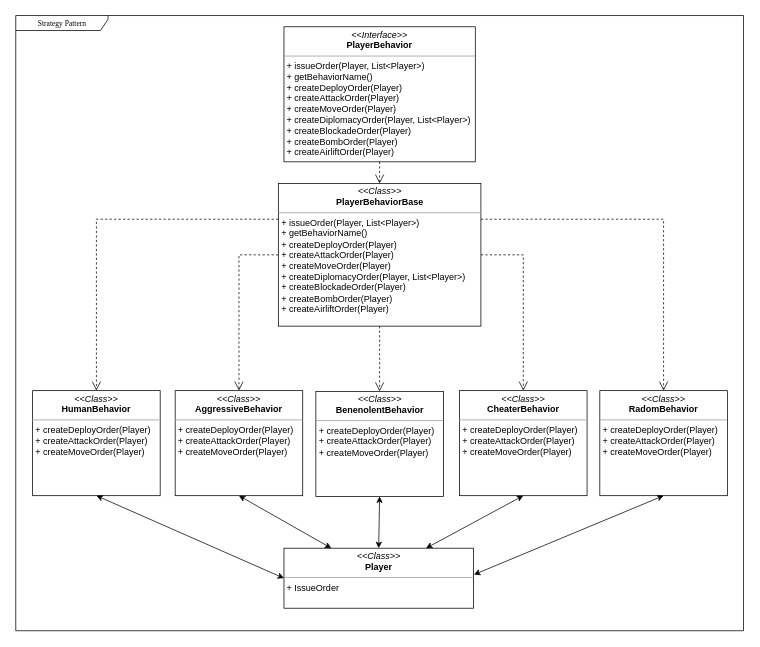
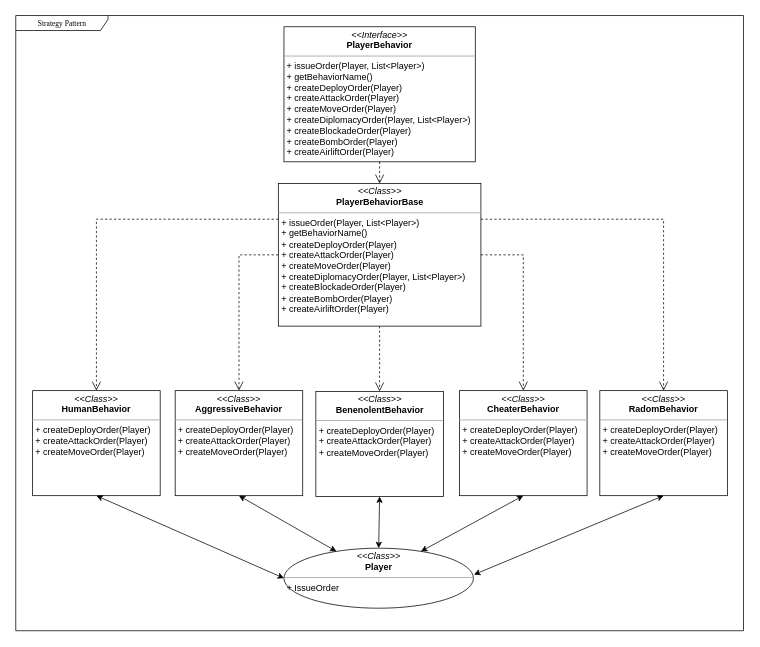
  <mxCell id="0" />
  <mxCell id="1" parent="0" />
  <mxCell id="2" value="Strategy Pattern" style="shape=umlFrame;whiteSpace=wrap;html=1;rounded=0;shadow=0;comic=0;labelBackgroundColor=none;strokeWidth=1;fontFamily=Verdana;fontSize=10;align=center;width=123;height=20;" parent="1" vertex="1"><mxGeometry x="20.5" y="20" width="970" height="820" as="geometry" /></mxCell>
- <mxCell id="3" value="&lt;p style=&quot;margin:0px;margin-top:4px;text-align:center;&quot;&gt;&lt;i&gt;&amp;lt;&amp;lt;Class&amp;gt;&amp;gt;&lt;/i&gt;&lt;br&gt;&lt;b&gt;Player&lt;/b&gt;&lt;/p&gt;&lt;hr size=&quot;1&quot;&gt;&lt;p style=&quot;margin:0px;margin-left:4px;&quot;&gt;+ IssueOrder&lt;/p&gt;" style="verticalAlign=top;align=left;overflow=fill;fontSize=12;fontFamily=Helvetica;html=1;rounded=0;shadow=0;comic=0;labelBackgroundColor=none;strokeWidth=1" parent="1" vertex="1"><mxGeometry x="378" y="730" width="252.5" height="80" as="geometry" /></mxCell>
+ <mxCell id="3" value="&lt;p style=&quot;margin:0px;margin-top:4px;text-align:center;&quot;&gt;&lt;i&gt;&amp;lt;&amp;lt;Class&amp;gt;&amp;gt;&lt;/i&gt;&lt;br&gt;&lt;b&gt;Player&lt;/b&gt;&lt;/p&gt;&lt;hr size=&quot;1&quot;&gt;&lt;p style=&quot;margin:0px;margin-left:4px;&quot;&gt;+ IssueOrder&lt;/p&gt;" style="ellipse;verticalAlign=top;align=left;overflow=fill;fontSize=12;fontFamily=Helvetica;html=1;shadow=0;comic=0;labelBackgroundColor=none;strokeWidth=1;" parent="1" vertex="1"><mxGeometry x="378" y="730" width="252.5" height="80" as="geometry" /></mxCell>
  <mxCell id="4" value="&lt;p style=&quot;margin:0px;margin-top:4px;text-align:center;&quot;&gt;&lt;i&gt;&amp;lt;&amp;lt;Interface&amp;gt;&amp;gt;&lt;/i&gt;&lt;br&gt;&lt;b&gt;PlayerBehavior&lt;/b&gt;&lt;/p&gt;&lt;hr size=&quot;1&quot;&gt;&lt;p style=&quot;margin:0px;margin-left:4px;&quot;&gt;+ issueOrder(Player, List&amp;lt;Player&amp;gt;)&lt;br&gt;&lt;/p&gt;&lt;p style=&quot;margin:0px;margin-left:4px;&quot;&gt;+ getBehaviorName()&lt;/p&gt;&lt;p style=&quot;margin:0px;margin-left:4px;&quot;&gt;+ createDeployOrder(Player)&lt;/p&gt;&lt;p style=&quot;margin:0px;margin-left:4px;&quot;&gt;+ createAttackOrder(Player)&lt;/p&gt;&lt;p style=&quot;margin:0px;margin-left:4px;&quot;&gt;+ createMoveOrder(Player)&lt;/p&gt;&lt;p style=&quot;margin:0px;margin-left:4px;&quot;&gt;+ createDiplomacyOrder(Player, List&amp;lt;Player&amp;gt;)&lt;/p&gt;&lt;p style=&quot;margin:0px;margin-left:4px;&quot;&gt;+ createBlockadeOrder(Player)&lt;/p&gt;&lt;p style=&quot;margin:0px;margin-left:4px;&quot;&gt;+ createBombOrder(Player)&lt;/p&gt;&lt;p style=&quot;margin:0px;margin-left:4px;&quot;&gt;+ createAirliftOrder(Player)&lt;/p&gt;&lt;p style=&quot;margin:0px;margin-left:4px;&quot;&gt;&lt;br&gt;&lt;/p&gt;" style="verticalAlign=top;align=left;overflow=fill;fontSize=12;fontFamily=Helvetica;html=1;rounded=0;shadow=0;comic=0;labelBackgroundColor=none;strokeWidth=1" parent="1" vertex="1"><mxGeometry x="378" y="35" width="255" height="180" as="geometry" /></mxCell>
  <mxCell id="5" value="&lt;p style=&quot;margin:0px;margin-top:4px;text-align:center;&quot;&gt;&lt;i&gt;&amp;lt;&amp;lt;Class&amp;gt;&amp;gt;&lt;/i&gt;&lt;br&gt;&lt;b&gt;PlayerBehaviorBase&lt;/b&gt;&lt;/p&gt;&lt;hr size=&quot;1&quot;&gt;&lt;p style=&quot;margin: 0px 0px 0px 4px;&quot;&gt;+ issueOrder(Player, List&amp;lt;Player&amp;gt;)&lt;br&gt;&lt;/p&gt;&lt;p style=&quot;margin: 0px 0px 0px 4px;&quot;&gt;+ getBehaviorName()&lt;/p&gt;&lt;p style=&quot;margin: 0px 0px 0px 4px;&quot;&gt;+ createDeployOrder(Player)&lt;/p&gt;&lt;p style=&quot;margin: 0px 0px 0px 4px;&quot;&gt;+ createAttackOrder(Player)&lt;/p&gt;&lt;p style=&quot;margin: 0px 0px 0px 4px;&quot;&gt;+ createMoveOrder(Player)&lt;/p&gt;&lt;p style=&quot;margin: 0px 0px 0px 4px;&quot;&gt;+ createDiplomacyOrder(Player, List&amp;lt;Player&amp;gt;)&lt;/p&gt;&lt;p style=&quot;margin: 0px 0px 0px 4px;&quot;&gt;+ createBlockadeOrder(Player)&lt;/p&gt;&lt;p style=&quot;margin: 0px 0px 0px 4px;&quot;&gt;+ createBombOrder(Player)&lt;/p&gt;&lt;p style=&quot;margin: 0px 0px 0px 4px;&quot;&gt;+ createAirliftOrder(Player)&lt;/p&gt;" style="verticalAlign=top;align=left;overflow=fill;fontSize=12;fontFamily=Helvetica;html=1;rounded=0;shadow=0;comic=0;labelBackgroundColor=none;strokeWidth=1" parent="1" vertex="1"><mxGeometry x="370.5" y="244" width="270" height="190" as="geometry" /></mxCell>
  <mxCell id="6" style="edgeStyle=orthogonalEdgeStyle;rounded=0;html=1;dashed=1;labelBackgroundColor=none;startFill=0;endArrow=open;endFill=0;endSize=10;fontFamily=Verdana;fontSize=10;exitX=0.5;exitY=1;exitDx=0;exitDy=0;entryX=0.5;entryY=0;entryDx=0;entryDy=0;" parent="1" source="4" target="5" edge="1"><mxGeometry relative="1" as="geometry"><Array as="points" /><mxPoint x="383" y="460" as="targetPoint" /></mxGeometry></mxCell>
  <mxCell id="7" style="edgeStyle=orthogonalEdgeStyle;rounded=0;html=1;dashed=1;labelBackgroundColor=none;startFill=0;endArrow=open;endFill=0;endSize=10;fontFamily=Verdana;fontSize=10;exitX=0;exitY=0.25;exitDx=0;exitDy=0;entryX=0.5;entryY=0;entryDx=0;entryDy=0;" parent="1" source="5" target="8" edge="1"><mxGeometry relative="1" as="geometry"><Array as="points" /><mxPoint x="143" y="770" as="targetPoint" /></mxGeometry></mxCell>
  <mxCell id="8" value="&lt;p style=&quot;margin:0px;margin-top:4px;text-align:center;&quot;&gt;&lt;i&gt;&amp;lt;&amp;lt;Class&amp;gt;&amp;gt;&lt;/i&gt;&lt;br&gt;&lt;b&gt;HumanBehavior&lt;/b&gt;&lt;/p&gt;&lt;hr size=&quot;1&quot;&gt;&lt;p style=&quot;margin: 0px 0px 0px 4px;&quot;&gt;+ createDeployOrder(Player)&lt;/p&gt;&lt;p style=&quot;margin: 0px 0px 0px 4px;&quot;&gt;+ createAttackOrder(Player)&lt;/p&gt;&lt;p style=&quot;margin: 0px 0px 0px 4px;&quot;&gt;+ createMoveOrder(Player)&lt;/p&gt;" style="verticalAlign=top;align=left;overflow=fill;fontSize=12;fontFamily=Helvetica;html=1;rounded=0;shadow=0;comic=0;labelBackgroundColor=none;strokeWidth=1" parent="1" vertex="1"><mxGeometry x="43" y="520" width="170" height="140" as="geometry" /></mxCell>
  <mxCell id="9" value="&lt;p style=&quot;margin:0px;margin-top:4px;text-align:center;&quot;&gt;&lt;i&gt;&amp;lt;&amp;lt;Class&amp;gt;&amp;gt;&lt;/i&gt;&lt;br&gt;&lt;b&gt;AggressiveBehavior&lt;/b&gt;&lt;/p&gt;&lt;hr size=&quot;1&quot;&gt;&lt;p style=&quot;margin: 0px 0px 0px 4px;&quot;&gt;+ createDeployOrder(Player)&lt;/p&gt;&lt;p style=&quot;margin: 0px 0px 0px 4px;&quot;&gt;+ createAttackOrder(Player)&lt;/p&gt;&lt;p style=&quot;margin: 0px 0px 0px 4px;&quot;&gt;+ createMoveOrder(Player)&lt;/p&gt;" style="verticalAlign=top;align=left;overflow=fill;fontSize=12;fontFamily=Helvetica;html=1;rounded=0;shadow=0;comic=0;labelBackgroundColor=none;strokeWidth=1" vertex="1" parent="1"><mxGeometry x="233" y="520" width="170" height="140" as="geometry" /></mxCell>
  <mxCell id="10" value="&lt;p style=&quot;margin:0px;margin-top:4px;text-align:center;&quot;&gt;&lt;i&gt;&amp;lt;&amp;lt;Class&amp;gt;&amp;gt;&lt;/i&gt;&lt;br&gt;&lt;b&gt;BenenolentBehavior&lt;/b&gt;&lt;/p&gt;&lt;hr size=&quot;1&quot;&gt;&lt;p style=&quot;margin: 0px 0px 0px 4px;&quot;&gt;+ createDeployOrder(Player)&lt;/p&gt;&lt;p style=&quot;margin: 0px 0px 0px 4px;&quot;&gt;+ createAttackOrder(Player)&lt;/p&gt;&lt;p style=&quot;margin: 0px 0px 0px 4px;&quot;&gt;+ createMoveOrder(Player)&lt;/p&gt;" style="verticalAlign=top;align=left;overflow=fill;fontSize=12;fontFamily=Helvetica;html=1;rounded=0;shadow=0;comic=0;labelBackgroundColor=none;strokeWidth=1" vertex="1" parent="1"><mxGeometry x="420.5" y="521" width="170" height="140" as="geometry" /></mxCell>
  <mxCell id="11" value="&lt;p style=&quot;margin:0px;margin-top:4px;text-align:center;&quot;&gt;&lt;i&gt;&amp;lt;&amp;lt;Class&amp;gt;&amp;gt;&lt;/i&gt;&lt;br&gt;&lt;b&gt;CheaterBehavior&lt;/b&gt;&lt;/p&gt;&lt;hr size=&quot;1&quot;&gt;&lt;p style=&quot;margin: 0px 0px 0px 4px;&quot;&gt;+ createDeployOrder(Player)&lt;/p&gt;&lt;p style=&quot;margin: 0px 0px 0px 4px;&quot;&gt;+ createAttackOrder(Player)&lt;/p&gt;&lt;p style=&quot;margin: 0px 0px 0px 4px;&quot;&gt;+ createMoveOrder(Player)&lt;/p&gt;" style="verticalAlign=top;align=left;overflow=fill;fontSize=12;fontFamily=Helvetica;html=1;rounded=0;shadow=0;comic=0;labelBackgroundColor=none;strokeWidth=1" vertex="1" parent="1"><mxGeometry x="612" y="520" width="170" height="140" as="geometry" /></mxCell>
  <mxCell id="12" value="&lt;p style=&quot;margin:0px;margin-top:4px;text-align:center;&quot;&gt;&lt;i&gt;&amp;lt;&amp;lt;Class&amp;gt;&amp;gt;&lt;/i&gt;&lt;br&gt;&lt;b&gt;RadomBehavior&lt;/b&gt;&lt;/p&gt;&lt;hr size=&quot;1&quot;&gt;&lt;p style=&quot;margin: 0px 0px 0px 4px;&quot;&gt;+ createDeployOrder(Player)&lt;/p&gt;&lt;p style=&quot;margin: 0px 0px 0px 4px;&quot;&gt;+ createAttackOrder(Player)&lt;/p&gt;&lt;p style=&quot;margin: 0px 0px 0px 4px;&quot;&gt;+ createMoveOrder(Player)&lt;/p&gt;" style="verticalAlign=top;align=left;overflow=fill;fontSize=12;fontFamily=Helvetica;html=1;rounded=0;shadow=0;comic=0;labelBackgroundColor=none;strokeWidth=1" vertex="1" parent="1"><mxGeometry x="799" y="520" width="170" height="140" as="geometry" /></mxCell>
  <mxCell id="13" value="" style="endArrow=classic;startArrow=classic;html=1;rounded=0;entryX=0.5;entryY=1;entryDx=0;entryDy=0;exitX=0;exitY=0.5;exitDx=0;exitDy=0;" edge="1" parent="1" source="3" target="8"><mxGeometry width="50" height="50" relative="1" as="geometry"><mxPoint x="103" y="720" as="sourcePoint" /><mxPoint x="153" y="670" as="targetPoint" /></mxGeometry></mxCell>
  <mxCell id="14" value="" style="endArrow=classic;startArrow=classic;html=1;rounded=0;entryX=0.5;entryY=1;entryDx=0;entryDy=0;exitX=0.25;exitY=0;exitDx=0;exitDy=0;" edge="1" parent="1" source="3" target="9"><mxGeometry width="50" height="50" relative="1" as="geometry"><mxPoint x="306" y="780" as="sourcePoint" /><mxPoint x="138" y="670" as="targetPoint" /></mxGeometry></mxCell>
  <mxCell id="15" value="" style="endArrow=classic;startArrow=classic;html=1;rounded=0;entryX=0.5;entryY=1;entryDx=0;entryDy=0;exitX=0.5;exitY=0;exitDx=0;exitDy=0;" edge="1" parent="1" source="3" target="10"><mxGeometry width="50" height="50" relative="1" as="geometry"><mxPoint x="463" y="720" as="sourcePoint" /><mxPoint x="513" y="670" as="targetPoint" /></mxGeometry></mxCell>
  <mxCell id="16" value="" style="endArrow=classic;startArrow=classic;html=1;rounded=0;entryX=0.5;entryY=1;entryDx=0;entryDy=0;exitX=0.75;exitY=0;exitDx=0;exitDy=0;" edge="1" parent="1" source="3" target="11"><mxGeometry width="50" height="50" relative="1" as="geometry"><mxPoint x="683" y="740" as="sourcePoint" /><mxPoint x="733" y="690" as="targetPoint" /></mxGeometry></mxCell>
  <mxCell id="17" value="" style="endArrow=classic;startArrow=classic;html=1;rounded=0;entryX=0.5;entryY=1;entryDx=0;entryDy=0;exitX=1.003;exitY=0.44;exitDx=0;exitDy=0;exitPerimeter=0;" edge="1" parent="1" source="3" target="12"><mxGeometry width="50" height="50" relative="1" as="geometry"><mxPoint x="803" y="750" as="sourcePoint" /><mxPoint x="853" y="700" as="targetPoint" /></mxGeometry></mxCell>
  <mxCell id="18" style="edgeStyle=orthogonalEdgeStyle;rounded=0;html=1;dashed=1;labelBackgroundColor=none;startFill=0;endArrow=open;endFill=0;endSize=10;fontFamily=Verdana;fontSize=10;exitX=0;exitY=0.5;exitDx=0;exitDy=0;entryX=0.5;entryY=0;entryDx=0;entryDy=0;" edge="1" parent="1" source="5" target="9"><mxGeometry relative="1" as="geometry"><Array as="points" /><mxPoint x="331" y="302" as="sourcePoint" /><mxPoint x="138" y="530" as="targetPoint" /></mxGeometry></mxCell>
  <mxCell id="19" style="edgeStyle=orthogonalEdgeStyle;rounded=0;html=1;dashed=1;labelBackgroundColor=none;startFill=0;endArrow=open;endFill=0;endSize=10;fontFamily=Verdana;fontSize=10;exitX=1;exitY=0.25;exitDx=0;exitDy=0;entryX=0.5;entryY=0;entryDx=0;entryDy=0;" edge="1" parent="1" source="5" target="12"><mxGeometry relative="1" as="geometry"><Array as="points" /><mxPoint x="331" y="349" as="sourcePoint" /><mxPoint x="286" y="530" as="targetPoint" /></mxGeometry></mxCell>
  <mxCell id="20" style="edgeStyle=orthogonalEdgeStyle;rounded=0;html=1;dashed=1;labelBackgroundColor=none;startFill=0;endArrow=open;endFill=0;endSize=10;fontFamily=Verdana;fontSize=10;exitX=1;exitY=0.5;exitDx=0;exitDy=0;entryX=0.5;entryY=0;entryDx=0;entryDy=0;" edge="1" parent="1" source="5" target="11"><mxGeometry relative="1" as="geometry"><Array as="points" /><mxPoint x="341" y="359" as="sourcePoint" /><mxPoint x="296" y="540" as="targetPoint" /></mxGeometry></mxCell>
  <mxCell id="21" style="edgeStyle=orthogonalEdgeStyle;rounded=0;html=1;dashed=1;labelBackgroundColor=none;startFill=0;endArrow=open;endFill=0;endSize=10;fontFamily=Verdana;fontSize=10;exitX=0.5;exitY=1;exitDx=0;exitDy=0;entryX=0.5;entryY=0;entryDx=0;entryDy=0;" edge="1" parent="1" source="5" target="10"><mxGeometry relative="1" as="geometry"><Array as="points" /><mxPoint x="351" y="369" as="sourcePoint" /><mxPoint x="306" y="550" as="targetPoint" /></mxGeometry></mxCell>
